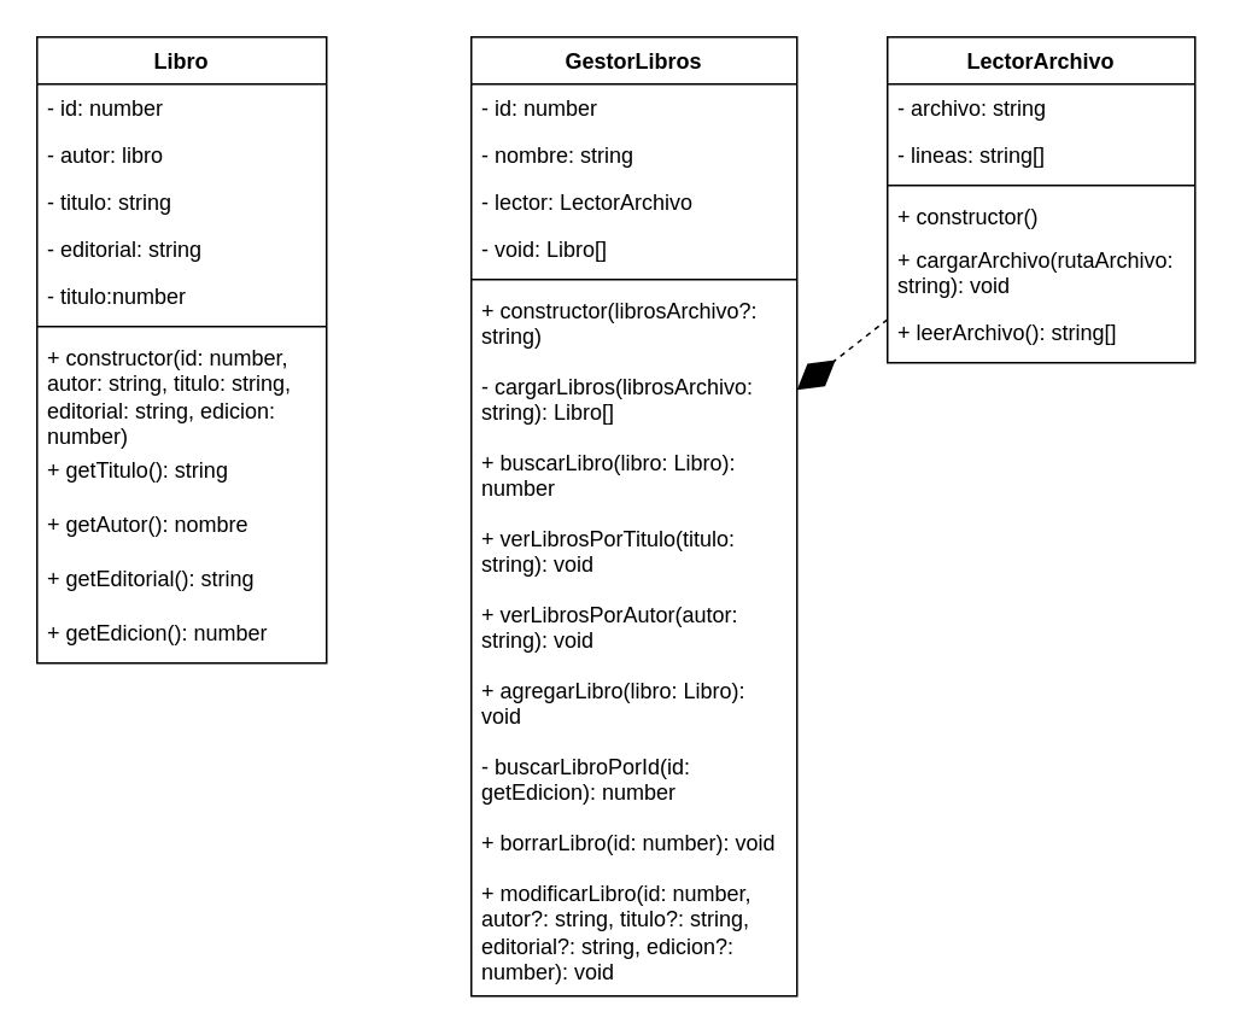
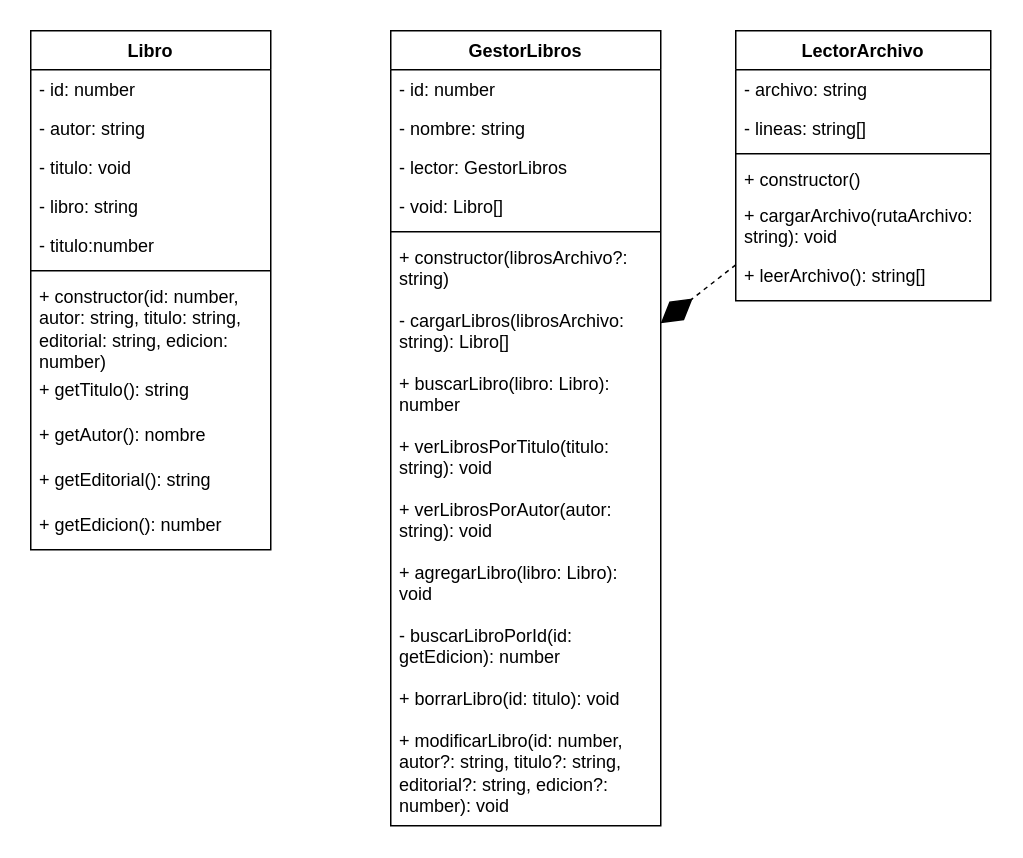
  <mxCell id="0" />
  <mxCell id="1" parent="0" />
  <mxCell id="2" value="Libro" style="swimlane;fontStyle=1;align=center;verticalAlign=top;childLayout=stackLayout;horizontal=1;startSize=26;horizontalStack=0;resizeParent=1;resizeParentMax=0;resizeLast=0;collapsible=1;marginBottom=0;whiteSpace=wrap;" parent="1" vertex="1"><mxGeometry x="20" y="20" width="160" height="346" as="geometry" /></mxCell>
  <mxCell id="3" value="- id: number" style="text;strokeColor=none;fillColor=none;align=left;verticalAlign=top;spacingLeft=4;spacingRight=4;overflow=hidden;rotatable=0;points=[[0,0.5],[1,0.5]];portConstraint=eastwest;whiteSpace=wrap;" vertex="1" parent="2"><mxGeometry y="26" width="160" height="26" as="geometry" /></mxCell>
- <mxCell id="4" value="- autor: libro" style="text;strokeColor=none;fillColor=none;align=left;verticalAlign=top;spacingLeft=4;spacingRight=4;overflow=hidden;rotatable=0;points=[[0,0.5],[1,0.5]];portConstraint=eastwest;whiteSpace=wrap;" parent="2" vertex="1"><mxGeometry y="52" width="160" height="26" as="geometry" /></mxCell>
- <mxCell id="5" value="- titulo: string" style="text;strokeColor=none;fillColor=none;align=left;verticalAlign=top;spacingLeft=4;spacingRight=4;overflow=hidden;rotatable=0;points=[[0,0.5],[1,0.5]];portConstraint=eastwest;whiteSpace=wrap;" parent="2" vertex="1"><mxGeometry y="78" width="160" height="26" as="geometry" /></mxCell>
- <mxCell id="6" value="- editorial: string" style="text;strokeColor=none;fillColor=none;align=left;verticalAlign=top;spacingLeft=4;spacingRight=4;overflow=hidden;rotatable=0;points=[[0,0.5],[1,0.5]];portConstraint=eastwest;whiteSpace=wrap;" parent="2" vertex="1"><mxGeometry y="104" width="160" height="26" as="geometry" /></mxCell>
+ <mxCell id="4" value="- autor: string" style="text;strokeColor=none;fillColor=none;align=left;verticalAlign=top;spacingLeft=4;spacingRight=4;overflow=hidden;rotatable=0;points=[[0,0.5],[1,0.5]];portConstraint=eastwest;whiteSpace=wrap;" parent="2" vertex="1"><mxGeometry y="52" width="160" height="26" as="geometry" /></mxCell>
+ <mxCell id="5" value="- titulo: void" style="text;strokeColor=none;fillColor=none;align=left;verticalAlign=top;spacingLeft=4;spacingRight=4;overflow=hidden;rotatable=0;points=[[0,0.5],[1,0.5]];portConstraint=eastwest;whiteSpace=wrap;" parent="2" vertex="1"><mxGeometry y="78" width="160" height="26" as="geometry" /></mxCell>
+ <mxCell id="6" value="- libro: string" style="text;strokeColor=none;fillColor=none;align=left;verticalAlign=top;spacingLeft=4;spacingRight=4;overflow=hidden;rotatable=0;points=[[0,0.5],[1,0.5]];portConstraint=eastwest;whiteSpace=wrap;" parent="2" vertex="1"><mxGeometry y="104" width="160" height="26" as="geometry" /></mxCell>
  <mxCell id="7" value="- titulo:number" style="text;strokeColor=none;fillColor=none;align=left;verticalAlign=top;spacingLeft=4;spacingRight=4;overflow=hidden;rotatable=0;points=[[0,0.5],[1,0.5]];portConstraint=eastwest;whiteSpace=wrap;" parent="2" vertex="1"><mxGeometry y="130" width="160" height="26" as="geometry" /></mxCell>
  <mxCell id="8" value="" style="line;strokeWidth=1;fillColor=none;align=left;verticalAlign=middle;spacingTop=-1;spacingLeft=3;spacingRight=3;rotatable=0;labelPosition=right;points=[];portConstraint=eastwest;whiteSpace=wrap;" parent="2" vertex="1"><mxGeometry y="156" width="160" height="8" as="geometry" /></mxCell>
  <mxCell id="9" value="+ constructor(id: number, &#10;autor: string, titulo: string, editorial: string, edicion: number)" style="text;strokeColor=none;fillColor=none;align=left;verticalAlign=top;spacingLeft=4;spacingRight=4;overflow=hidden;rotatable=0;points=[[0,0.5],[1,0.5]];portConstraint=eastwest;whiteSpace=wrap;" vertex="1" parent="2"><mxGeometry y="164" width="160" height="62" as="geometry" /></mxCell>
  <mxCell id="10" value="+ getTitulo(): string" style="text;strokeColor=none;fillColor=none;align=left;verticalAlign=top;spacingLeft=4;spacingRight=4;overflow=hidden;rotatable=0;points=[[0,0.5],[1,0.5]];portConstraint=eastwest;whiteSpace=wrap;" vertex="1" parent="2"><mxGeometry y="226" width="160" height="30" as="geometry" /></mxCell>
  <mxCell id="11" value="+ getAutor(): nombre" style="text;strokeColor=none;fillColor=none;align=left;verticalAlign=top;spacingLeft=4;spacingRight=4;overflow=hidden;rotatable=0;points=[[0,0.5],[1,0.5]];portConstraint=eastwest;whiteSpace=wrap;" vertex="1" parent="2"><mxGeometry y="256" width="160" height="30" as="geometry" /></mxCell>
  <mxCell id="12" value="+ getEditorial(): string" style="text;strokeColor=none;fillColor=none;align=left;verticalAlign=top;spacingLeft=4;spacingRight=4;overflow=hidden;rotatable=0;points=[[0,0.5],[1,0.5]];portConstraint=eastwest;whiteSpace=wrap;" vertex="1" parent="2"><mxGeometry y="286" width="160" height="30" as="geometry" /></mxCell>
  <mxCell id="13" value="+ getEdicion(): number" style="text;strokeColor=none;fillColor=none;align=left;verticalAlign=top;spacingLeft=4;spacingRight=4;overflow=hidden;rotatable=0;points=[[0,0.5],[1,0.5]];portConstraint=eastwest;whiteSpace=wrap;" parent="2" vertex="1"><mxGeometry y="316" width="160" height="30" as="geometry" /></mxCell>
  <mxCell id="14" value="GestorLibros" style="swimlane;fontStyle=1;align=center;verticalAlign=top;childLayout=stackLayout;horizontal=1;startSize=26;horizontalStack=0;resizeParent=1;resizeParentMax=0;resizeLast=0;collapsible=1;marginBottom=0;whiteSpace=wrap;" parent="1" vertex="1"><mxGeometry x="260" y="20" width="180" height="530" as="geometry" /></mxCell>
  <mxCell id="15" value="- id: number" style="text;strokeColor=none;fillColor=none;align=left;verticalAlign=top;spacingLeft=4;spacingRight=4;overflow=hidden;rotatable=0;points=[[0,0.5],[1,0.5]];portConstraint=eastwest;whiteSpace=wrap;" parent="14" vertex="1"><mxGeometry y="26" width="180" height="26" as="geometry" /></mxCell>
  <mxCell id="16" value="- nombre: string" style="text;strokeColor=none;fillColor=none;align=left;verticalAlign=top;spacingLeft=4;spacingRight=4;overflow=hidden;rotatable=0;points=[[0,0.5],[1,0.5]];portConstraint=eastwest;whiteSpace=wrap;" parent="14" vertex="1"><mxGeometry y="52" width="180" height="26" as="geometry" /></mxCell>
- <mxCell id="17" value="- lector: LectorArchivo" style="text;strokeColor=none;fillColor=none;align=left;verticalAlign=top;spacingLeft=4;spacingRight=4;overflow=hidden;rotatable=0;points=[[0,0.5],[1,0.5]];portConstraint=eastwest;whiteSpace=wrap;" parent="14" vertex="1"><mxGeometry y="78" width="180" height="26" as="geometry" /></mxCell>
+ <mxCell id="17" value="- lector: GestorLibros" style="text;strokeColor=none;fillColor=none;align=left;verticalAlign=top;spacingLeft=4;spacingRight=4;overflow=hidden;rotatable=0;points=[[0,0.5],[1,0.5]];portConstraint=eastwest;whiteSpace=wrap;" parent="14" vertex="1"><mxGeometry y="78" width="180" height="26" as="geometry" /></mxCell>
  <mxCell id="18" value="- void: Libro[]" style="text;strokeColor=none;fillColor=none;align=left;verticalAlign=top;spacingLeft=4;spacingRight=4;overflow=hidden;rotatable=0;points=[[0,0.5],[1,0.5]];portConstraint=eastwest;whiteSpace=wrap;" parent="14" vertex="1"><mxGeometry y="104" width="180" height="26" as="geometry" /></mxCell>
  <mxCell id="19" value="" style="line;strokeWidth=1;fillColor=none;align=left;verticalAlign=middle;spacingTop=-1;spacingLeft=3;spacingRight=3;rotatable=0;labelPosition=right;points=[];portConstraint=eastwest;whiteSpace=wrap;" parent="14" vertex="1"><mxGeometry y="130" width="180" height="8" as="geometry" /></mxCell>
  <mxCell id="20" value="+ constructor(librosArchivo?: string)" style="text;strokeColor=none;fillColor=none;align=left;verticalAlign=top;spacingLeft=4;spacingRight=4;overflow=hidden;rotatable=0;points=[[0,0.5],[1,0.5]];portConstraint=eastwest;whiteSpace=wrap;" vertex="1" parent="14"><mxGeometry y="138" width="180" height="42" as="geometry" /></mxCell>
  <mxCell id="21" value="- cargarLibros(librosArchivo: string): Libro[]" style="text;strokeColor=none;fillColor=none;align=left;verticalAlign=top;spacingLeft=4;spacingRight=4;overflow=hidden;rotatable=0;points=[[0,0.5],[1,0.5]];portConstraint=eastwest;whiteSpace=wrap;" parent="14" vertex="1"><mxGeometry y="180" width="180" height="42" as="geometry" /></mxCell>
  <mxCell id="22" value="+ buscarLibro(libro: Libro): number" style="text;strokeColor=none;fillColor=none;align=left;verticalAlign=top;spacingLeft=4;spacingRight=4;overflow=hidden;rotatable=0;points=[[0,0.5],[1,0.5]];portConstraint=eastwest;whiteSpace=wrap;" vertex="1" parent="14"><mxGeometry y="222" width="180" height="42" as="geometry" /></mxCell>
  <mxCell id="23" value="+ verLibrosPorTitulo(titulo: string): void" style="text;strokeColor=none;fillColor=none;align=left;verticalAlign=top;spacingLeft=4;spacingRight=4;overflow=hidden;rotatable=0;points=[[0,0.5],[1,0.5]];portConstraint=eastwest;whiteSpace=wrap;" vertex="1" parent="14"><mxGeometry y="264" width="180" height="42" as="geometry" /></mxCell>
  <mxCell id="24" value="+ verLibrosPorAutor(autor: string): void" style="text;strokeColor=none;fillColor=none;align=left;verticalAlign=top;spacingLeft=4;spacingRight=4;overflow=hidden;rotatable=0;points=[[0,0.5],[1,0.5]];portConstraint=eastwest;whiteSpace=wrap;" vertex="1" parent="14"><mxGeometry y="306" width="180" height="42" as="geometry" /></mxCell>
  <mxCell id="25" value="+ agregarLibro(libro: Libro): void" style="text;strokeColor=none;fillColor=none;align=left;verticalAlign=top;spacingLeft=4;spacingRight=4;overflow=hidden;rotatable=0;points=[[0,0.5],[1,0.5]];portConstraint=eastwest;whiteSpace=wrap;" vertex="1" parent="14"><mxGeometry y="348" width="180" height="42" as="geometry" /></mxCell>
  <mxCell id="26" value="- buscarLibroPorId(id: getEdicion): number" style="text;strokeColor=none;fillColor=none;align=left;verticalAlign=top;spacingLeft=4;spacingRight=4;overflow=hidden;rotatable=0;points=[[0,0.5],[1,0.5]];portConstraint=eastwest;whiteSpace=wrap;" vertex="1" parent="14"><mxGeometry y="390" width="180" height="42" as="geometry" /></mxCell>
- <mxCell id="27" value="+ borrarLibro(id: number): void" style="text;strokeColor=none;fillColor=none;align=left;verticalAlign=top;spacingLeft=4;spacingRight=4;overflow=hidden;rotatable=0;points=[[0,0.5],[1,0.5]];portConstraint=eastwest;whiteSpace=wrap;" vertex="1" parent="14"><mxGeometry y="432" width="180" height="28" as="geometry" /></mxCell>
+ <mxCell id="27" value="+ borrarLibro(id: titulo): void" style="text;strokeColor=none;fillColor=none;align=left;verticalAlign=top;spacingLeft=4;spacingRight=4;overflow=hidden;rotatable=0;points=[[0,0.5],[1,0.5]];portConstraint=eastwest;whiteSpace=wrap;" vertex="1" parent="14"><mxGeometry y="432" width="180" height="28" as="geometry" /></mxCell>
  <mxCell id="28" value="+ modificarLibro(id: number, autor?: string, titulo?: string, editorial?: string, edicion?: number): void" style="text;strokeColor=none;fillColor=none;align=left;verticalAlign=top;spacingLeft=4;spacingRight=4;overflow=hidden;rotatable=0;points=[[0,0.5],[1,0.5]];portConstraint=eastwest;whiteSpace=wrap;" vertex="1" parent="14"><mxGeometry y="460" width="180" height="70" as="geometry" /></mxCell>
  <mxCell id="29" value="LectorArchivo" style="swimlane;fontStyle=1;align=center;verticalAlign=top;childLayout=stackLayout;horizontal=1;startSize=26;horizontalStack=0;resizeParent=1;resizeParentMax=0;resizeLast=0;collapsible=1;marginBottom=0;whiteSpace=wrap;" parent="1" vertex="1"><mxGeometry x="490" y="20" width="170" height="180" as="geometry" /></mxCell>
  <mxCell id="30" value="- archivo: string" style="text;strokeColor=none;fillColor=none;align=left;verticalAlign=top;spacingLeft=4;spacingRight=4;overflow=hidden;rotatable=0;points=[[0,0.5],[1,0.5]];portConstraint=eastwest;whiteSpace=wrap;" parent="29" vertex="1"><mxGeometry y="26" width="170" height="26" as="geometry" /></mxCell>
  <mxCell id="31" value="- lineas: string[]" style="text;strokeColor=none;fillColor=none;align=left;verticalAlign=top;spacingLeft=4;spacingRight=4;overflow=hidden;rotatable=0;points=[[0,0.5],[1,0.5]];portConstraint=eastwest;whiteSpace=wrap;" parent="29" vertex="1"><mxGeometry y="52" width="170" height="26" as="geometry" /></mxCell>
  <mxCell id="32" value="" style="line;strokeWidth=1;fillColor=none;align=left;verticalAlign=middle;spacingTop=-1;spacingLeft=3;spacingRight=3;rotatable=0;labelPosition=right;points=[];portConstraint=eastwest;whiteSpace=wrap;" parent="29" vertex="1"><mxGeometry y="78" width="170" height="8" as="geometry" /></mxCell>
  <mxCell id="33" value="+ constructor()" style="text;strokeColor=none;fillColor=none;align=left;verticalAlign=top;spacingLeft=4;spacingRight=4;overflow=hidden;rotatable=0;points=[[0,0.5],[1,0.5]];portConstraint=eastwest;whiteSpace=wrap;" parent="29" vertex="1"><mxGeometry y="86" width="170" height="24" as="geometry" /></mxCell>
  <mxCell id="34" value="+ cargarArchivo(rutaArchivo: string): void" style="text;strokeColor=none;fillColor=none;align=left;verticalAlign=top;spacingLeft=4;spacingRight=4;overflow=hidden;rotatable=0;points=[[0,0.5],[1,0.5]];portConstraint=eastwest;whiteSpace=wrap;" vertex="1" parent="29"><mxGeometry y="110" width="170" height="40" as="geometry" /></mxCell>
  <mxCell id="35" value="+ leerArchivo(): string[]" style="text;strokeColor=none;fillColor=none;align=left;verticalAlign=top;spacingLeft=4;spacingRight=4;overflow=hidden;rotatable=0;points=[[0,0.5],[1,0.5]];portConstraint=eastwest;whiteSpace=wrap;" vertex="1" parent="29"><mxGeometry y="150" width="170" height="30" as="geometry" /></mxCell>
  <mxCell id="36" value="" style="endArrow=diamondThin;endFill=1;endSize=24;html=1;dashed=1;" edge="1" parent="1" source="29" target="14"><mxGeometry width="160" relative="1" as="geometry"><mxPoint x="160" y="240" as="sourcePoint" /><mxPoint x="320" y="240" as="targetPoint" /></mxGeometry></mxCell>
